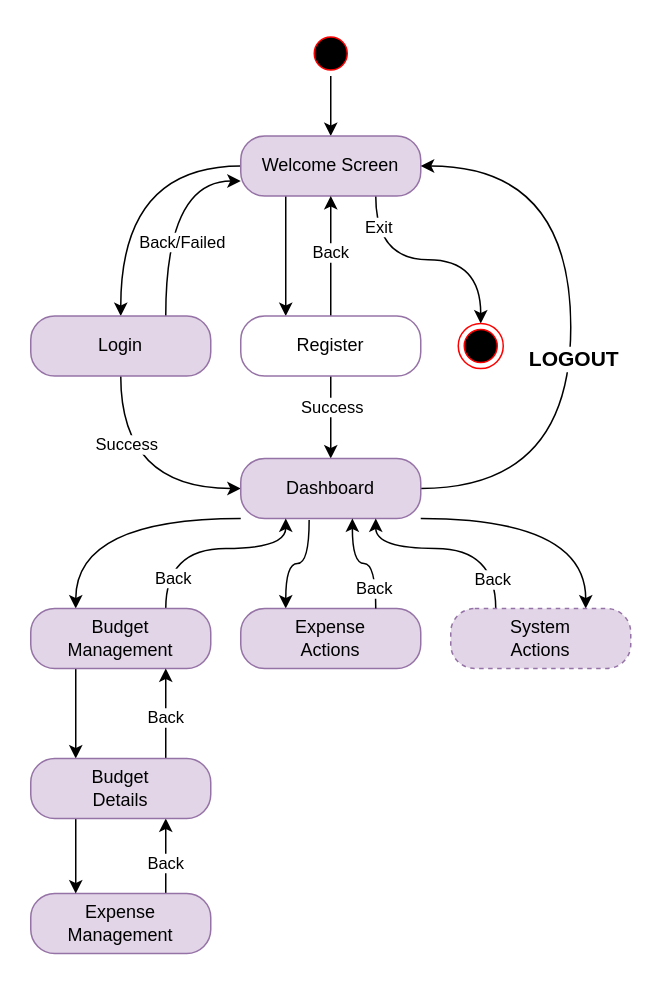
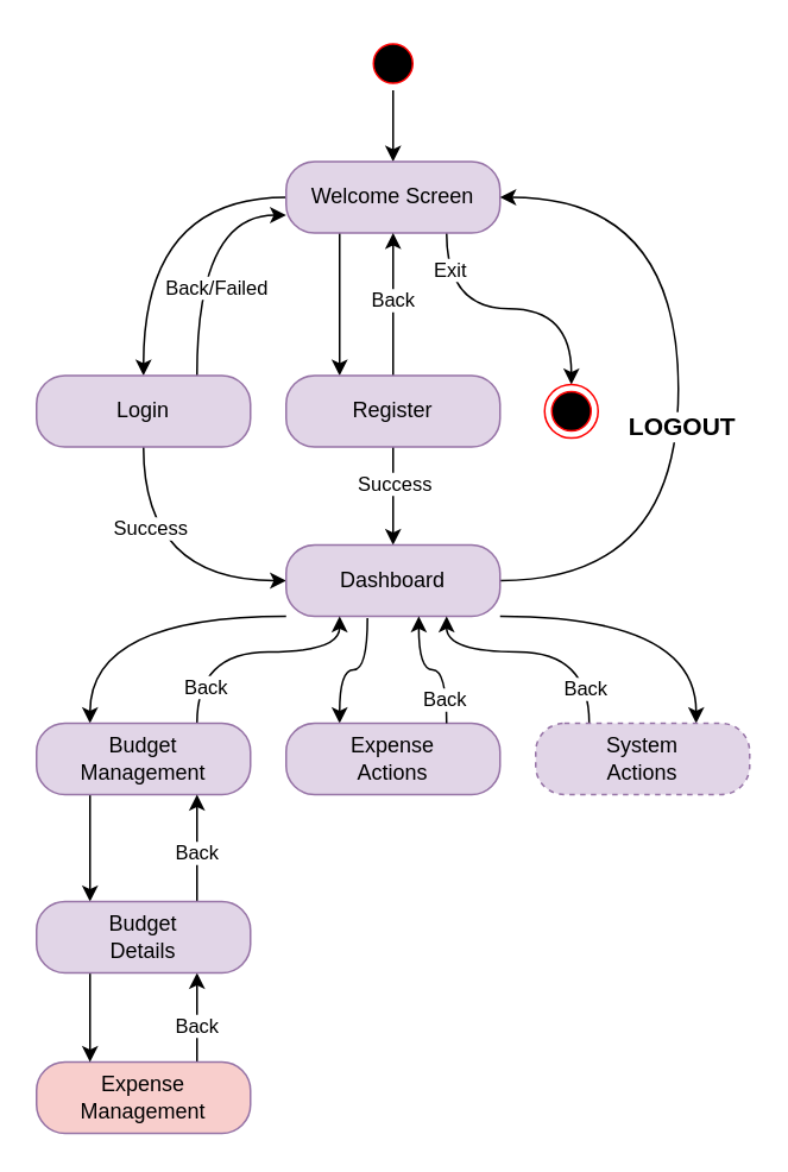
  <mxCell id="0" />
  <mxCell id="1" parent="0" />
  <mxCell id="2" style="edgeStyle=orthogonalEdgeStyle;rounded=0;orthogonalLoop=1;jettySize=auto;html=1;exitX=0.5;exitY=1;exitDx=0;exitDy=0;entryX=0.5;entryY=0;entryDx=0;entryDy=0;" edge="1" parent="1" source="3" target="8"><mxGeometry relative="1" as="geometry" /></mxCell>
  <mxCell id="3" value="" style="ellipse;html=1;shape=startState;fillColor=#000000;strokeColor=#ff0000;" vertex="1" parent="1"><mxGeometry x="205" y="20" width="30" height="30" as="geometry" /></mxCell>
  <mxCell id="4" style="edgeStyle=orthogonalEdgeStyle;rounded=0;orthogonalLoop=1;jettySize=auto;html=1;exitX=0;exitY=0.5;exitDx=0;exitDy=0;entryX=0.5;entryY=0;entryDx=0;entryDy=0;curved=1;" edge="1" parent="1" source="8" target="18"><mxGeometry relative="1" as="geometry"><Array as="points"><mxPoint x="80" y="110" /></Array></mxGeometry></mxCell>
  <mxCell id="5" style="edgeStyle=orthogonalEdgeStyle;rounded=0;orthogonalLoop=1;jettySize=auto;html=1;exitX=0.25;exitY=1;exitDx=0;exitDy=0;entryX=0.25;entryY=0;entryDx=0;entryDy=0;" edge="1" parent="1" source="8" target="13"><mxGeometry relative="1" as="geometry" /></mxCell>
  <mxCell id="6" style="edgeStyle=orthogonalEdgeStyle;rounded=0;orthogonalLoop=1;jettySize=auto;html=1;exitX=0.75;exitY=1;exitDx=0;exitDy=0;entryX=0.5;entryY=0;entryDx=0;entryDy=0;curved=1;" edge="1" parent="1" source="8" target="19"><mxGeometry relative="1" as="geometry" /></mxCell>
  <mxCell id="7" value="Exit" style="edgeLabel;html=1;align=center;verticalAlign=middle;resizable=0;points=[];" connectable="0" vertex="1" parent="6"><mxGeometry x="-0.153" y="1" relative="1" as="geometry"><mxPoint x="-22" y="-21" as="offset" /></mxGeometry></mxCell>
  <mxCell id="8" value="Welcome Screen" style="rounded=1;whiteSpace=wrap;html=1;arcSize=40;fillColor=#e1d5e7;strokeColor=#9673a6;" vertex="1" parent="1"><mxGeometry x="160" y="90" width="120" height="40" as="geometry" /></mxCell>
  <mxCell id="9" style="edgeStyle=orthogonalEdgeStyle;rounded=0;orthogonalLoop=1;jettySize=auto;html=1;entryX=0.5;entryY=1;entryDx=0;entryDy=0;exitX=0.5;exitY=0;exitDx=0;exitDy=0;" edge="1" parent="1" source="13" target="8"><mxGeometry relative="1" as="geometry"><mxPoint x="240" y="200" as="sourcePoint" /></mxGeometry></mxCell>
  <mxCell id="10" value="Back" style="edgeLabel;html=1;align=center;verticalAlign=middle;resizable=0;points=[];" connectable="0" vertex="1" parent="9"><mxGeometry x="0.076" y="1" relative="1" as="geometry"><mxPoint as="offset" /></mxGeometry></mxCell>
  <mxCell id="11" style="edgeStyle=orthogonalEdgeStyle;rounded=0;orthogonalLoop=1;jettySize=auto;html=1;exitX=0.5;exitY=1;exitDx=0;exitDy=0;entryX=0.5;entryY=0;entryDx=0;entryDy=0;" edge="1" parent="1" source="13" target="25"><mxGeometry relative="1" as="geometry" /></mxCell>
  <mxCell id="12" value="Success" style="edgeLabel;html=1;align=center;verticalAlign=middle;resizable=0;points=[];" connectable="0" vertex="1" parent="11"><mxGeometry x="-0.28" relative="1" as="geometry"><mxPoint as="offset" /></mxGeometry></mxCell>
- <mxCell id="13" value="Register" style="rounded=1;whiteSpace=wrap;html=1;arcSize=40;fillColor=#ffffff;strokeColor=#9673a6;" vertex="1" parent="1"><mxGeometry x="160" y="210" width="120" height="40" as="geometry" /></mxCell>
+ <mxCell id="13" value="Register" style="rounded=1;whiteSpace=wrap;html=1;arcSize=40;fillColor=#e1d5e7;strokeColor=#9673a6;" vertex="1" parent="1"><mxGeometry x="160" y="210" width="120" height="40" as="geometry" /></mxCell>
  <mxCell id="14" style="edgeStyle=orthogonalEdgeStyle;rounded=0;orthogonalLoop=1;jettySize=auto;html=1;exitX=0.75;exitY=0;exitDx=0;exitDy=0;entryX=0;entryY=0.75;entryDx=0;entryDy=0;curved=1;" edge="1" parent="1" source="18" target="8"><mxGeometry relative="1" as="geometry" /></mxCell>
  <mxCell id="15" value="Back/Failed" style="edgeLabel;html=1;align=center;verticalAlign=middle;resizable=0;points=[];" connectable="0" vertex="1" parent="14"><mxGeometry x="-0.1" y="-7" relative="1" as="geometry"><mxPoint x="3" y="13" as="offset" /></mxGeometry></mxCell>
  <mxCell id="16" style="edgeStyle=orthogonalEdgeStyle;rounded=0;orthogonalLoop=1;jettySize=auto;html=1;exitX=0.5;exitY=1;exitDx=0;exitDy=0;entryX=0;entryY=0.5;entryDx=0;entryDy=0;curved=1;" edge="1" parent="1" source="18" target="25"><mxGeometry relative="1" as="geometry" /></mxCell>
  <mxCell id="17" value="Success" style="edgeLabel;html=1;align=center;verticalAlign=middle;resizable=0;points=[];" connectable="0" vertex="1" parent="16"><mxGeometry x="0.129" y="15" relative="1" as="geometry"><mxPoint x="-9" y="-15" as="offset" /></mxGeometry></mxCell>
  <mxCell id="18" value="Login" style="rounded=1;whiteSpace=wrap;html=1;arcSize=40;fillColor=#e1d5e7;strokeColor=#9673a6;" vertex="1" parent="1"><mxGeometry x="20" y="210" width="120" height="40" as="geometry" /></mxCell>
  <mxCell id="19" value="" style="ellipse;html=1;shape=endState;fillColor=#000000;strokeColor=#ff0000;" vertex="1" parent="1"><mxGeometry x="305" y="215" width="30" height="30" as="geometry" /></mxCell>
  <mxCell id="20" style="edgeStyle=orthogonalEdgeStyle;rounded=0;orthogonalLoop=1;jettySize=auto;html=1;exitX=1;exitY=0.5;exitDx=0;exitDy=0;entryX=1;entryY=0.5;entryDx=0;entryDy=0;curved=1;" edge="1" parent="1" source="25" target="8"><mxGeometry relative="1" as="geometry"><Array as="points"><mxPoint x="380" y="325" /><mxPoint x="380" y="110" /></Array></mxGeometry></mxCell>
  <mxCell id="21" value="LOGOUT" style="edgeLabel;html=1;align=center;verticalAlign=middle;resizable=0;points=[];fontStyle=1;fontSize=14;" connectable="0" vertex="1" parent="20"><mxGeometry x="-0.034" y="-1" relative="1" as="geometry"><mxPoint y="13" as="offset" /></mxGeometry></mxCell>
  <mxCell id="22" style="edgeStyle=orthogonalEdgeStyle;rounded=0;orthogonalLoop=1;jettySize=auto;html=1;exitX=0;exitY=1;exitDx=0;exitDy=0;entryX=0.25;entryY=0;entryDx=0;entryDy=0;curved=1;" edge="1" parent="1" source="25" target="29"><mxGeometry relative="1" as="geometry"><Array as="points"><mxPoint x="50" y="345" /></Array></mxGeometry></mxCell>
  <mxCell id="23" style="edgeStyle=orthogonalEdgeStyle;rounded=0;orthogonalLoop=1;jettySize=auto;html=1;exitX=1;exitY=1;exitDx=0;exitDy=0;entryX=0.75;entryY=0;entryDx=0;entryDy=0;curved=1;" edge="1" parent="1" source="25" target="33"><mxGeometry relative="1" as="geometry"><Array as="points"><mxPoint x="390" y="345" /></Array></mxGeometry></mxCell>
  <mxCell id="24" style="edgeStyle=orthogonalEdgeStyle;rounded=0;orthogonalLoop=1;jettySize=auto;html=1;exitX=0.38;exitY=1;exitDx=0;exitDy=1;exitPerimeter=0;entryX=0.25;entryY=0;entryDx=0;entryDy=0;curved=1;" edge="1" parent="1" source="25" target="30"><mxGeometry relative="1" as="geometry" /></mxCell>
  <mxCell id="25" value="Dashboard" style="rounded=1;whiteSpace=wrap;html=1;arcSize=40;fillColor=#e1d5e7;strokeColor=#9673a6;points=[[0,0,0,0,0],[0,0.25,0,0,0],[0,0.5,0,0,0],[0,0.75,0,0,0],[0,1,0,0,0],[0.25,0,0,0,0],[0.25,1,0,0,0],[0.38,1,0,0,1],[0.5,0,0,0,0],[0.5,1,0,0,0],[0.62,1,0,0,0],[0.75,0,0,0,0],[0.75,1,0,0,0],[1,0,0,0,0],[1,0.25,0,0,0],[1,0.5,0,0,0],[1,0.75,0,0,0],[1,1,0,0,0]];" vertex="1" parent="1"><mxGeometry x="160" y="305" width="120" height="40" as="geometry" /></mxCell>
  <mxCell id="26" style="edgeStyle=orthogonalEdgeStyle;rounded=0;orthogonalLoop=1;jettySize=auto;html=1;exitX=0.75;exitY=0;exitDx=0;exitDy=0;entryX=0.25;entryY=1;entryDx=0;entryDy=0;curved=1;" edge="1" parent="1" source="29" target="25"><mxGeometry relative="1" as="geometry"><Array as="points"><mxPoint x="110" y="365" /><mxPoint x="190" y="365" /></Array></mxGeometry></mxCell>
  <mxCell id="27" value="Back" style="edgeLabel;html=1;align=center;verticalAlign=middle;resizable=0;points=[];" connectable="0" vertex="1" parent="26"><mxGeometry x="-0.695" y="-4" relative="1" as="geometry"><mxPoint as="offset" /></mxGeometry></mxCell>
  <mxCell id="28" style="edgeStyle=orthogonalEdgeStyle;rounded=0;orthogonalLoop=1;jettySize=auto;html=1;exitX=0.25;exitY=1;exitDx=0;exitDy=0;entryX=0.25;entryY=0;entryDx=0;entryDy=0;" edge="1" parent="1" source="29" target="42"><mxGeometry relative="1" as="geometry" /></mxCell>
  <mxCell id="29" value="&lt;div&gt;Budget&lt;/div&gt;&lt;div&gt;Management&lt;/div&gt;" style="rounded=1;whiteSpace=wrap;html=1;arcSize=40;fillColor=#e1d5e7;strokeColor=#9673a6;" vertex="1" parent="1"><mxGeometry x="20" y="405" width="120" height="40" as="geometry" /></mxCell>
  <mxCell id="30" value="&lt;div&gt;Expense&lt;/div&gt;&lt;div&gt;Actions&lt;/div&gt;" style="rounded=1;whiteSpace=wrap;html=1;arcSize=40;fillColor=#e1d5e7;strokeColor=#9673a6;" vertex="1" parent="1"><mxGeometry x="160" y="405" width="120" height="40" as="geometry" /></mxCell>
  <mxCell id="31" style="edgeStyle=orthogonalEdgeStyle;rounded=0;orthogonalLoop=1;jettySize=auto;html=1;exitX=0.25;exitY=0;exitDx=0;exitDy=0;entryX=0.75;entryY=1;entryDx=0;entryDy=0;curved=1;" edge="1" parent="1" source="33" target="25"><mxGeometry relative="1" as="geometry"><Array as="points"><mxPoint x="330" y="365" /><mxPoint x="250" y="365" /></Array></mxGeometry></mxCell>
  <mxCell id="32" value="Back" style="edgeLabel;html=1;align=center;verticalAlign=middle;resizable=0;points=[];" connectable="0" vertex="1" parent="31"><mxGeometry x="-0.708" y="3" relative="1" as="geometry"><mxPoint as="offset" /></mxGeometry></mxCell>
  <mxCell id="33" value="&lt;div&gt;System&lt;/div&gt;&lt;div&gt;Actions&lt;/div&gt;" style="rounded=1;whiteSpace=wrap;html=1;arcSize=40;fillColor=#e1d5e7;strokeColor=#9673a6;dashed=1;" vertex="1" parent="1"><mxGeometry x="300" y="405" width="120" height="40" as="geometry" /></mxCell>
  <mxCell id="34" style="edgeStyle=orthogonalEdgeStyle;rounded=0;orthogonalLoop=1;jettySize=auto;html=1;exitX=0.75;exitY=0;exitDx=0;exitDy=0;entryX=0.62;entryY=1;entryDx=0;entryDy=0;entryPerimeter=0;curved=1;" edge="1" parent="1" source="30" target="25"><mxGeometry relative="1" as="geometry" /></mxCell>
  <mxCell id="35" value="Back" style="edgeLabel;html=1;align=center;verticalAlign=middle;resizable=0;points=[];" connectable="0" vertex="1" parent="34"><mxGeometry x="-0.351" y="2" relative="1" as="geometry"><mxPoint y="11" as="offset" /></mxGeometry></mxCell>
  <mxCell id="36" style="edgeStyle=orthogonalEdgeStyle;rounded=0;orthogonalLoop=1;jettySize=auto;html=1;exitX=0.75;exitY=0;exitDx=0;exitDy=0;entryX=0.75;entryY=1;entryDx=0;entryDy=0;" edge="1" parent="1" source="38" target="42"><mxGeometry relative="1" as="geometry" /></mxCell>
  <mxCell id="37" value="Back" style="edgeLabel;html=1;align=center;verticalAlign=middle;resizable=0;points=[];" connectable="0" vertex="1" parent="36"><mxGeometry x="-0.142" y="1" relative="1" as="geometry"><mxPoint as="offset" /></mxGeometry></mxCell>
- <mxCell id="38" value="&lt;div&gt;Expense&lt;/div&gt;&lt;div&gt;Management&lt;/div&gt;" style="rounded=1;whiteSpace=wrap;html=1;arcSize=40;fillColor=#e1d5e7;strokeColor=#9673a6;" vertex="1" parent="1"><mxGeometry x="20" y="595" width="120" height="40" as="geometry" /></mxCell>
+ <mxCell id="38" value="&lt;div&gt;Expense&lt;/div&gt;&lt;div&gt;Management&lt;/div&gt;" style="rounded=1;whiteSpace=wrap;html=1;arcSize=40;fillColor=#f8cecc;strokeColor=#9673a6;" vertex="1" parent="1"><mxGeometry x="20" y="595" width="120" height="40" as="geometry" /></mxCell>
  <mxCell id="39" style="edgeStyle=orthogonalEdgeStyle;rounded=0;orthogonalLoop=1;jettySize=auto;html=1;exitX=0.25;exitY=1;exitDx=0;exitDy=0;entryX=0.25;entryY=0;entryDx=0;entryDy=0;" edge="1" parent="1" source="42" target="38"><mxGeometry relative="1" as="geometry" /></mxCell>
  <mxCell id="40" style="edgeStyle=orthogonalEdgeStyle;rounded=0;orthogonalLoop=1;jettySize=auto;html=1;exitX=0.75;exitY=0;exitDx=0;exitDy=0;entryX=0.75;entryY=1;entryDx=0;entryDy=0;" edge="1" parent="1" source="42" target="29"><mxGeometry relative="1" as="geometry" /></mxCell>
  <mxCell id="41" value="Back" style="edgeLabel;html=1;align=center;verticalAlign=middle;resizable=0;points=[];" connectable="0" vertex="1" parent="40"><mxGeometry x="-0.059" y="1" relative="1" as="geometry"><mxPoint as="offset" /></mxGeometry></mxCell>
  <mxCell id="42" value="&lt;div&gt;Budget&lt;/div&gt;&lt;div&gt;Details&lt;/div&gt;" style="rounded=1;whiteSpace=wrap;html=1;arcSize=40;fillColor=#e1d5e7;strokeColor=#9673a6;" vertex="1" parent="1"><mxGeometry x="20" y="505" width="120" height="40" as="geometry" /></mxCell>
